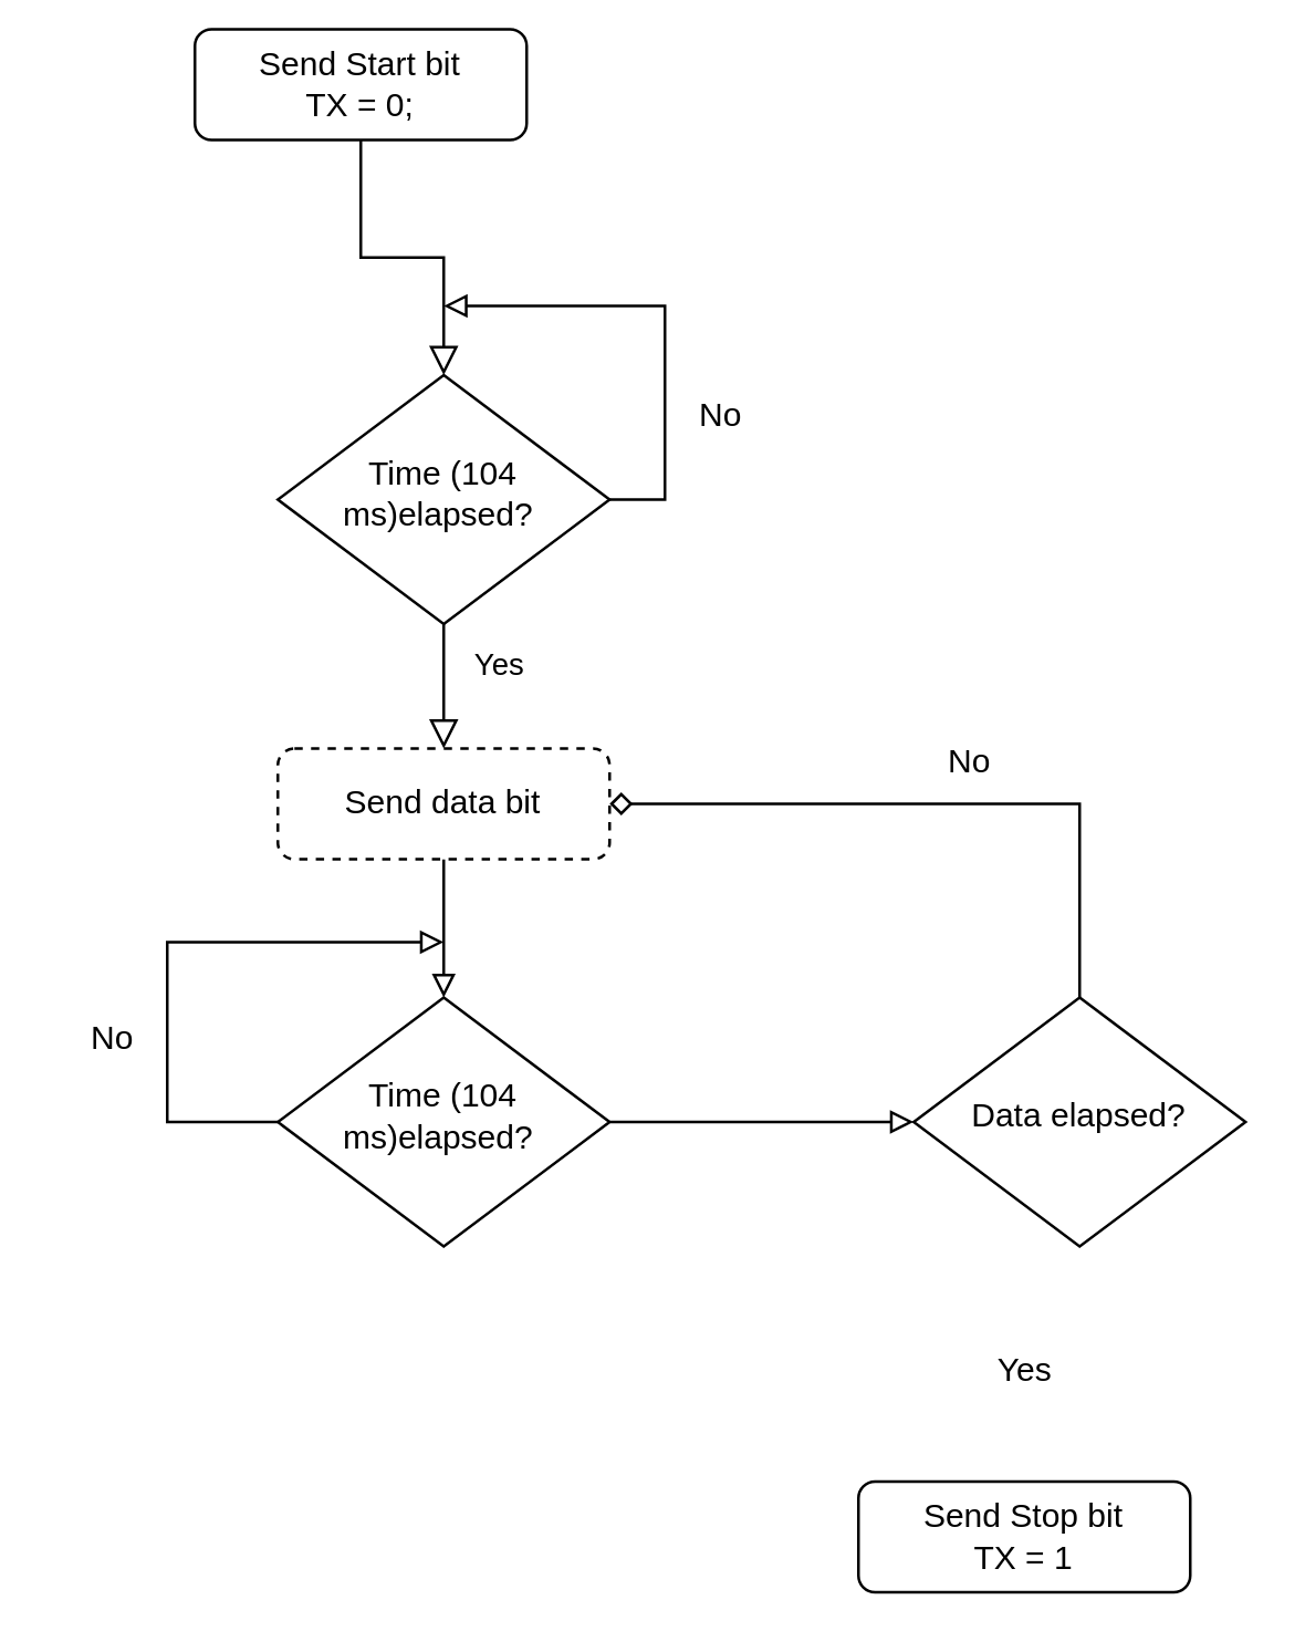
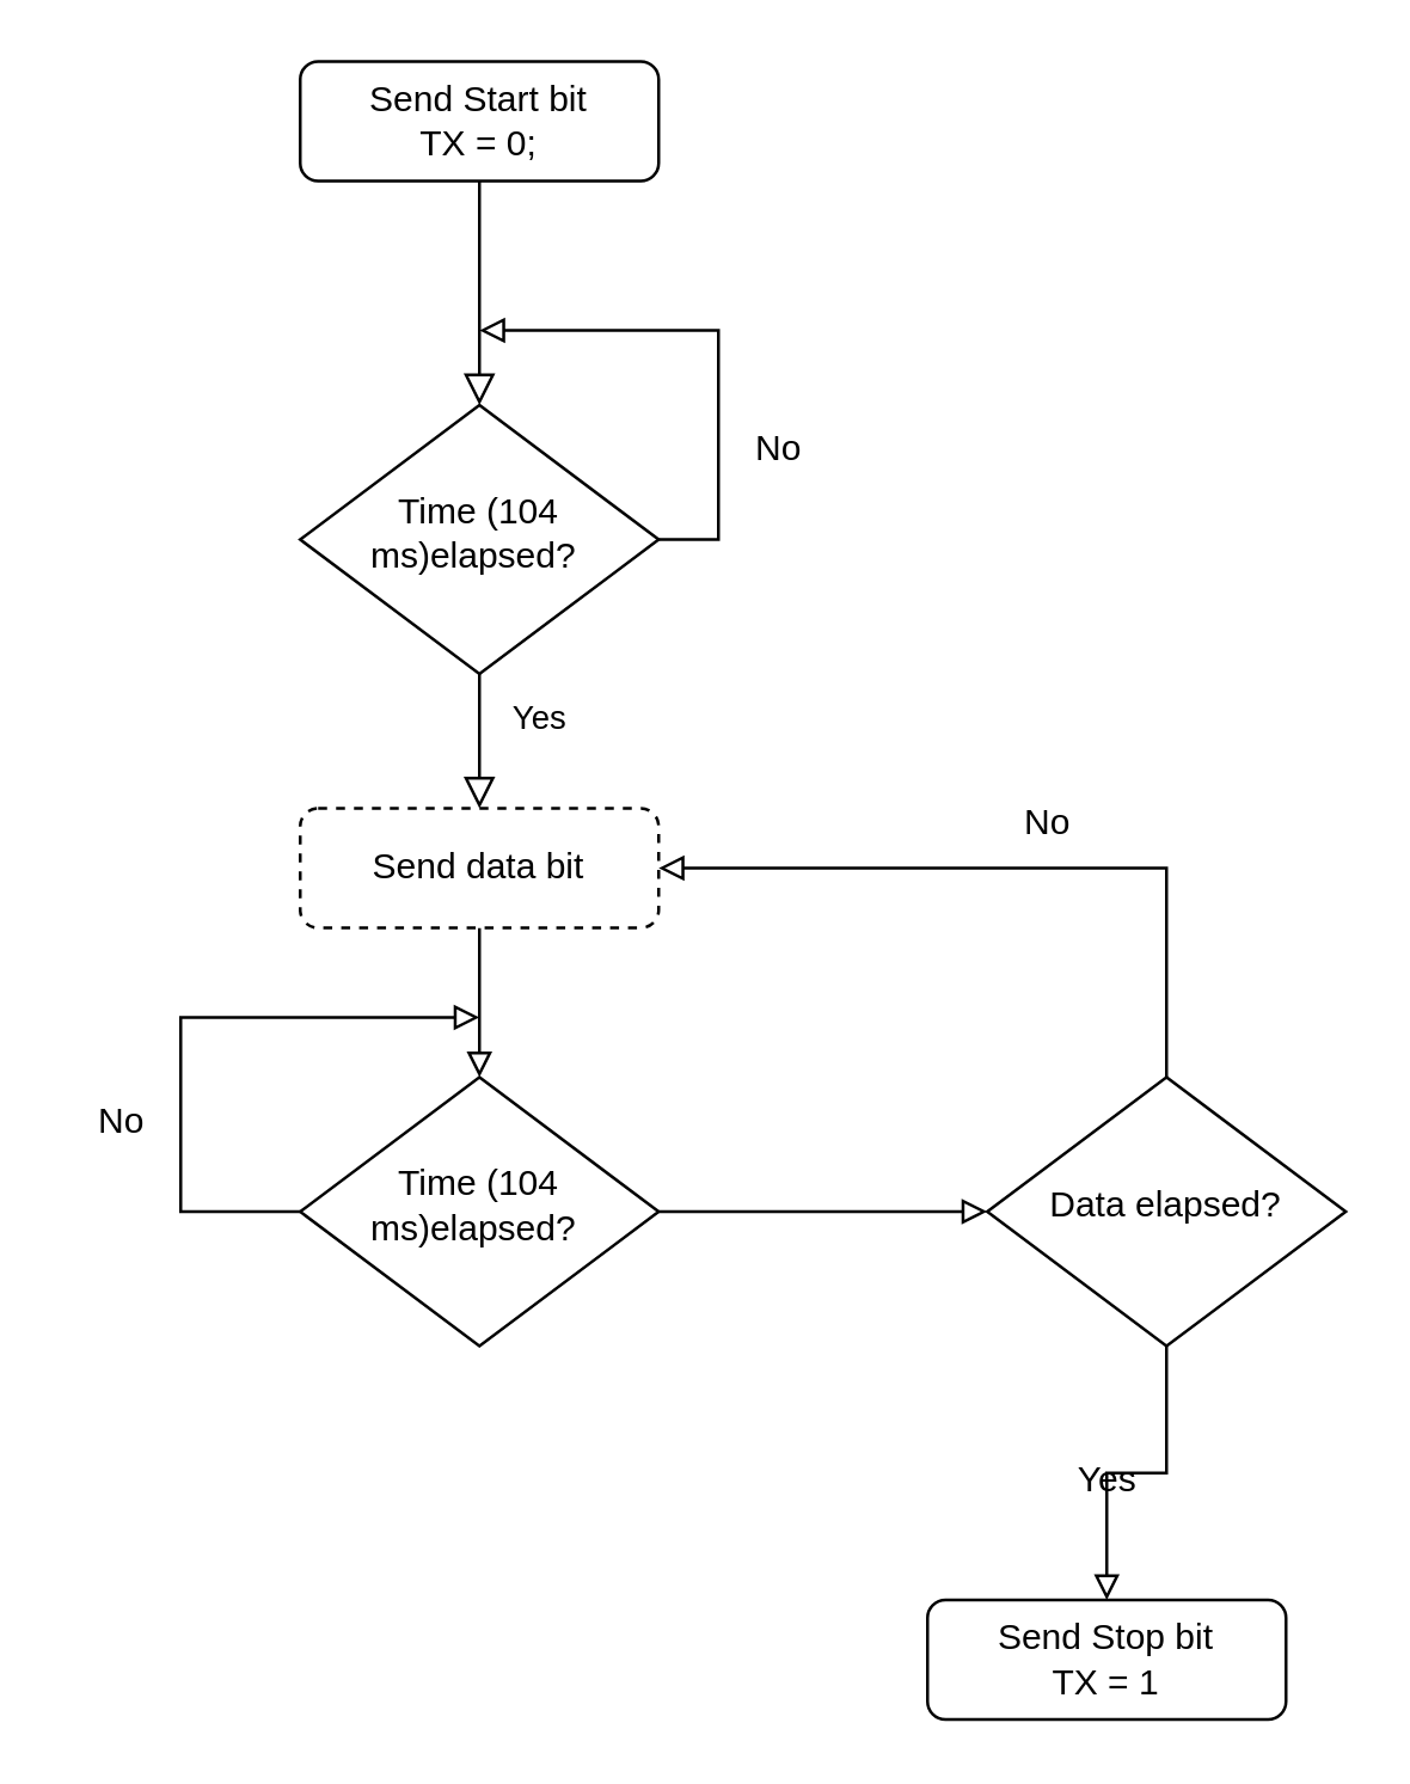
  <mxCell id="0" />
  <mxCell id="1" parent="0" />
  <mxCell id="2" value="" style="rounded=0;html=1;jettySize=auto;orthogonalLoop=1;fontSize=11;endArrow=block;endFill=0;endSize=8;strokeWidth=1;shadow=0;labelBackgroundColor=none;edgeStyle=orthogonalEdgeStyle;" parent="1" source="3" target="6" edge="1"><mxGeometry relative="1" as="geometry" /></mxCell>
- <mxCell id="3" value="Send Start bit&lt;br&gt;TX = 0;" style="rounded=1;whiteSpace=wrap;html=1;fontSize=12;glass=0;strokeWidth=1;shadow=0;" parent="1" vertex="1"><mxGeometry x="70" y="10" width="120" height="40" as="geometry" /></mxCell>
+ <mxCell id="3" value="Send Start bit&lt;br&gt;TX = 0;" style="rounded=1;whiteSpace=wrap;html=1;fontSize=12;glass=0;strokeWidth=1;shadow=0;" parent="1" vertex="1"><mxGeometry x="100" y="20" width="120" height="40" as="geometry" /></mxCell>
  <mxCell id="4" value="Yes" style="rounded=0;html=1;jettySize=auto;orthogonalLoop=1;fontSize=11;endArrow=block;endFill=0;endSize=8;strokeWidth=1;shadow=0;labelBackgroundColor=none;edgeStyle=orthogonalEdgeStyle;entryX=0.5;entryY=0;entryDx=0;entryDy=0;" parent="1" source="6" target="9" edge="1"><mxGeometry x="-0.333" y="20" relative="1" as="geometry"><mxPoint as="offset" /><mxPoint x="160" y="260" as="targetPoint" /></mxGeometry></mxCell>
  <mxCell id="5" style="edgeStyle=orthogonalEdgeStyle;rounded=0;orthogonalLoop=1;jettySize=auto;html=1;exitX=1;exitY=0.5;exitDx=0;exitDy=0;endArrow=block;endFill=0;" parent="1" source="6" edge="1"><mxGeometry relative="1" as="geometry"><mxPoint x="160" y="110" as="targetPoint" /><Array as="points"><mxPoint x="240" y="180" /><mxPoint x="240" y="110" /></Array></mxGeometry></mxCell>
  <mxCell id="6" value="Time (104 ms)elapsed?&amp;nbsp;" style="rhombus;whiteSpace=wrap;html=1;shadow=0;fontFamily=Helvetica;fontSize=12;align=center;strokeWidth=1;spacing=6;spacingTop=-4;" parent="1" vertex="1"><mxGeometry x="100" y="135" width="120" height="90" as="geometry" /></mxCell>
  <mxCell id="7" value="No" style="text;html=1;align=center;verticalAlign=middle;resizable=0;points=[];autosize=1;strokeColor=none;fillColor=none;" parent="1" vertex="1"><mxGeometry x="240" y="135" width="40" height="30" as="geometry" /></mxCell>
  <mxCell id="8" style="edgeStyle=orthogonalEdgeStyle;rounded=0;orthogonalLoop=1;jettySize=auto;html=1;exitX=0.5;exitY=1;exitDx=0;exitDy=0;entryX=0.5;entryY=0;entryDx=0;entryDy=0;endArrow=block;endFill=0;" parent="1" source="9" target="12" edge="1"><mxGeometry relative="1" as="geometry" /></mxCell>
  <mxCell id="9" value="Send data bit" style="rounded=1;whiteSpace=wrap;html=1;fontSize=12;glass=0;strokeWidth=1;shadow=0;dashed=1;" parent="1" vertex="1"><mxGeometry x="100" y="270" width="120" height="40" as="geometry" /></mxCell>
  <mxCell id="10" style="edgeStyle=orthogonalEdgeStyle;rounded=0;orthogonalLoop=1;jettySize=auto;html=1;exitX=1;exitY=0.5;exitDx=0;exitDy=0;entryX=0;entryY=0.5;entryDx=0;entryDy=0;endArrow=block;endFill=0;" parent="1" source="12" target="18" edge="1"><mxGeometry relative="1" as="geometry"><Array as="points"><mxPoint x="290" y="405" /><mxPoint x="290" y="405" /></Array></mxGeometry></mxCell>
  <mxCell id="11" style="edgeStyle=orthogonalEdgeStyle;rounded=0;orthogonalLoop=1;jettySize=auto;html=1;exitX=0;exitY=0.5;exitDx=0;exitDy=0;endArrow=block;endFill=0;" parent="1" source="12" edge="1"><mxGeometry relative="1" as="geometry"><mxPoint x="160" y="340" as="targetPoint" /><Array as="points"><mxPoint x="60" y="405" /><mxPoint x="60" y="340" /></Array></mxGeometry></mxCell>
  <mxCell id="12" value="Time (104 ms)elapsed?&amp;nbsp;" style="rhombus;whiteSpace=wrap;html=1;shadow=0;fontFamily=Helvetica;fontSize=12;align=center;strokeWidth=1;spacing=6;spacingTop=-4;" parent="1" vertex="1"><mxGeometry x="100" y="360" width="120" height="90" as="geometry" /></mxCell>
  <mxCell id="13" value="Yes" style="text;html=1;align=center;verticalAlign=middle;resizable=0;points=[];autosize=1;strokeColor=none;fillColor=none;" parent="1" vertex="1"><mxGeometry x="350" y="480" width="40" height="30" as="geometry" /></mxCell>
  <mxCell id="14" value="Send Stop bit&lt;br&gt;TX = 1" style="rounded=1;whiteSpace=wrap;html=1;fontSize=12;glass=0;strokeWidth=1;shadow=0;" parent="1" vertex="1"><mxGeometry x="310" y="535" width="120" height="40" as="geometry" /></mxCell>
  <mxCell id="15" value="No" style="text;html=1;align=center;verticalAlign=middle;resizable=0;points=[];autosize=1;strokeColor=none;fillColor=none;" parent="1" vertex="1"><mxGeometry x="20" y="360" width="40" height="30" as="geometry" /></mxCell>
- <mxCell id="16" style="edgeStyle=orthogonalEdgeStyle;rounded=0;orthogonalLoop=1;jettySize=auto;html=1;exitX=0.5;exitY=0;exitDx=0;exitDy=0;entryX=1;entryY=0.5;entryDx=0;entryDy=0;endArrow=diamond;endFill=0;" parent="1" source="18" target="9" edge="1"><mxGeometry relative="1" as="geometry" /></mxCell>
+ <mxCell id="16" style="edgeStyle=orthogonalEdgeStyle;rounded=0;orthogonalLoop=1;jettySize=auto;html=1;exitX=0.5;exitY=0;exitDx=0;exitDy=0;entryX=1;entryY=0.5;entryDx=0;entryDy=0;endArrow=block;endFill=0;" parent="1" source="18" target="9" edge="1"><mxGeometry relative="1" as="geometry" /></mxCell>
+ <mxCell id="17" style="edgeStyle=orthogonalEdgeStyle;rounded=0;orthogonalLoop=1;jettySize=auto;html=1;exitX=0.5;exitY=1;exitDx=0;exitDy=0;entryX=0.5;entryY=0;entryDx=0;entryDy=0;endArrow=block;endFill=0;" parent="1" source="18" target="14" edge="1"><mxGeometry relative="1" as="geometry" /></mxCell>
  <mxCell id="18" value="Data elapsed?" style="rhombus;whiteSpace=wrap;html=1;shadow=0;fontFamily=Helvetica;fontSize=12;align=center;strokeWidth=1;spacing=6;spacingTop=-4;" parent="1" vertex="1"><mxGeometry x="330" y="360" width="120" height="90" as="geometry" /></mxCell>
  <mxCell id="19" value="No" style="text;html=1;align=center;verticalAlign=middle;resizable=0;points=[];autosize=1;strokeColor=none;fillColor=none;" parent="1" vertex="1"><mxGeometry x="330" y="260" width="40" height="30" as="geometry" /></mxCell>
